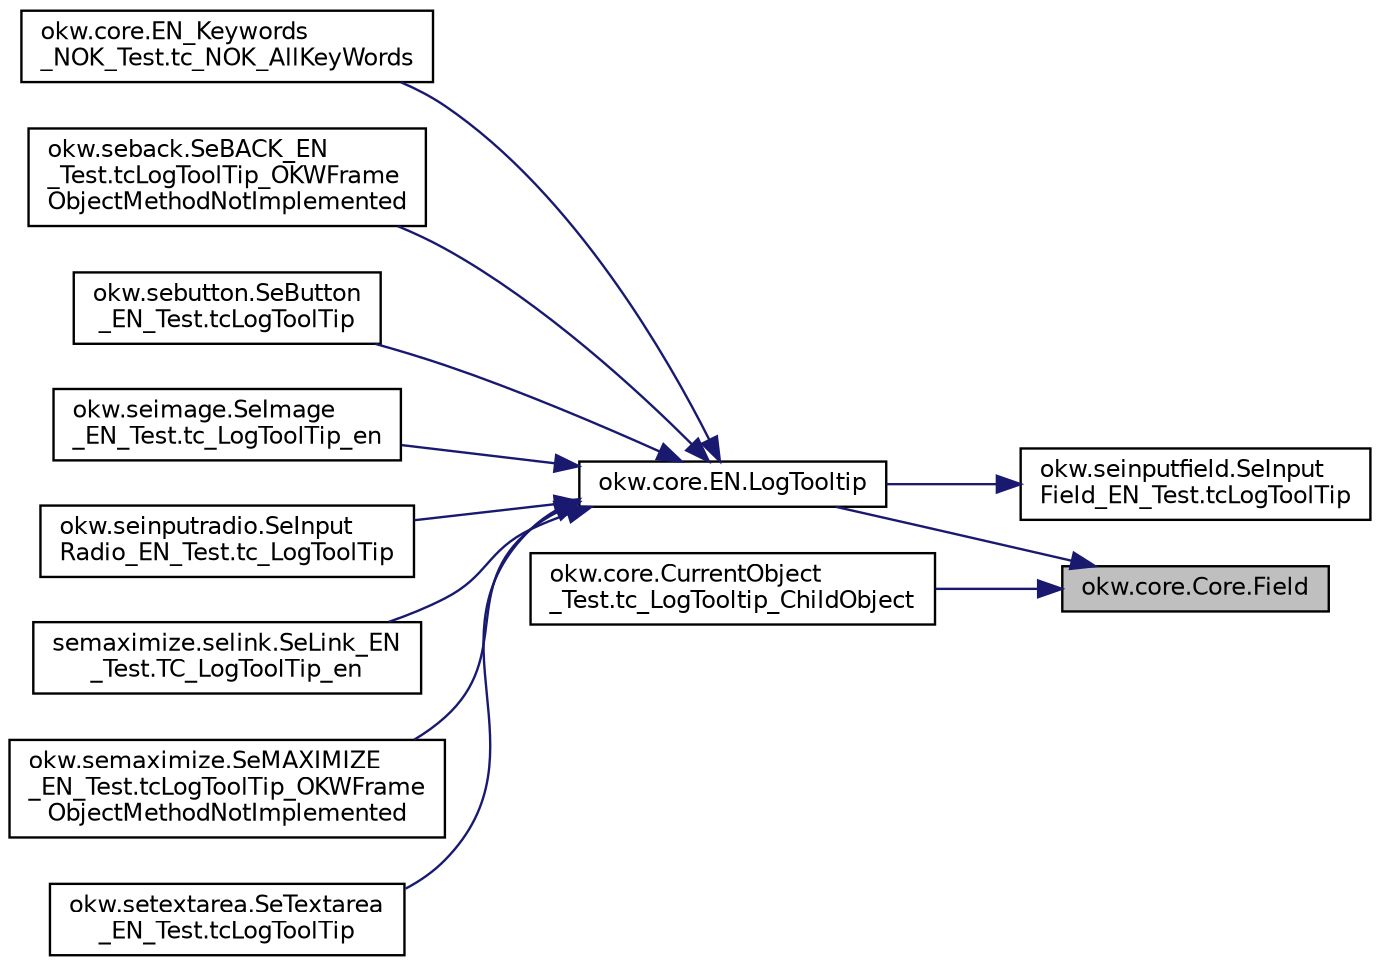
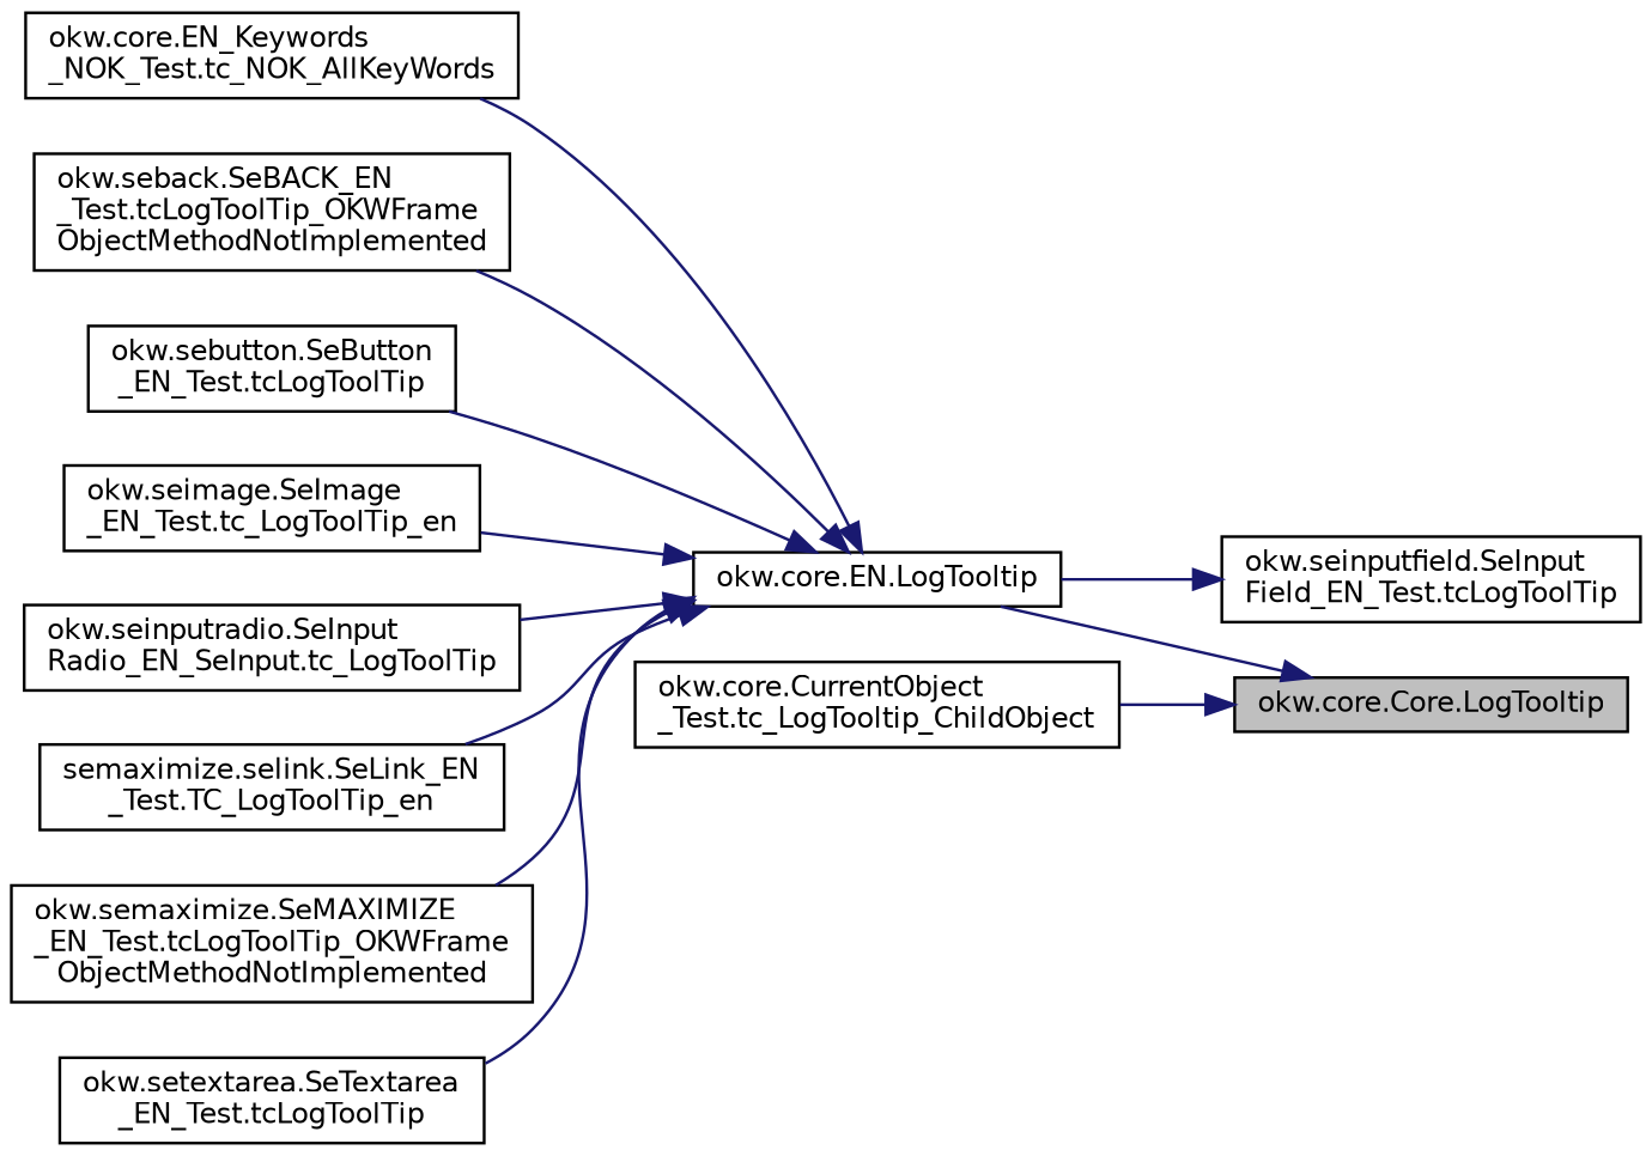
  digraph {
    rankdir=RL
    node [color=black fillcolor=white fontname=Helvetica fontsize=10 shape=record style=filled]
    edge [color=midnightblue dir=back fontname=Helvetica fontsize=10 labelfontname=Helvetica labelfontsize=10 style=solid]
-   n1 [fillcolor=grey75 fontcolor=black height=0.2 label="okw.core.Core.Field" width=0.4]
+   n1 [fillcolor=grey75 fontcolor=black height=0.2 label="okw.core.Core.LogTooltip" width=0.4]
    n2 [height=0.2 label="okw.core.EN.LogTooltip" width=0.4]
    n3 [height=0.2 label="okw.core.CurrentObject\l_Test.tc_LogTooltip_ChildObject" width=0.4]
    n4 [height=0.2 label="okw.core.EN_Keywords\l_NOK_Test.tc_NOK_AllKeyWords" width=0.4]
    n5 [height=0.2 label="okw.seback.SeBACK_EN\l_Test.tcLogToolTip_OKWFrame\lObjectMethodNotImplemented" width=0.4]
    n6 [height=0.2 label="okw.sebutton.SeButton\l_EN_Test.tcLogToolTip" width=0.4]
    n7 [height=0.2 label="okw.seimage.SeImage\l_EN_Test.tc_LogToolTip_en" width=0.4]
-   n8 [height=0.2 label="okw.seinputradio.SeInput\lRadio_EN_Test.tc_LogToolTip" width=0.4]
+   n8 [height=0.2 label="okw.seinputradio.SeInput\lRadio_EN_SeInput.tc_LogToolTip" width=0.4]
    n9 [height=0.2 label="semaximize.selink.SeLink_EN\l_Test.TC_LogToolTip_en" width=0.4]
    n10 [height=0.2 label="okw.semaximize.SeMAXIMIZE\l_EN_Test.tcLogToolTip_OKWFrame\lObjectMethodNotImplemented" width=0.4]
    n11 [height=0.2 label="okw.setextarea.SeTextarea\l_EN_Test.tcLogToolTip" width=0.4]
    n12 [height=0.2 label="okw.seinputfield.SeInput\lField_EN_Test.tcLogToolTip" width=0.4]
    n1 -> n2
    n1 -> n3
    n2 -> n4
    n2 -> n5
    n2 -> n6
    n2 -> n7
    n2 -> n8
    n2 -> n9
    n2 -> n10
    n2 -> n11
    n12 -> n2
  }
